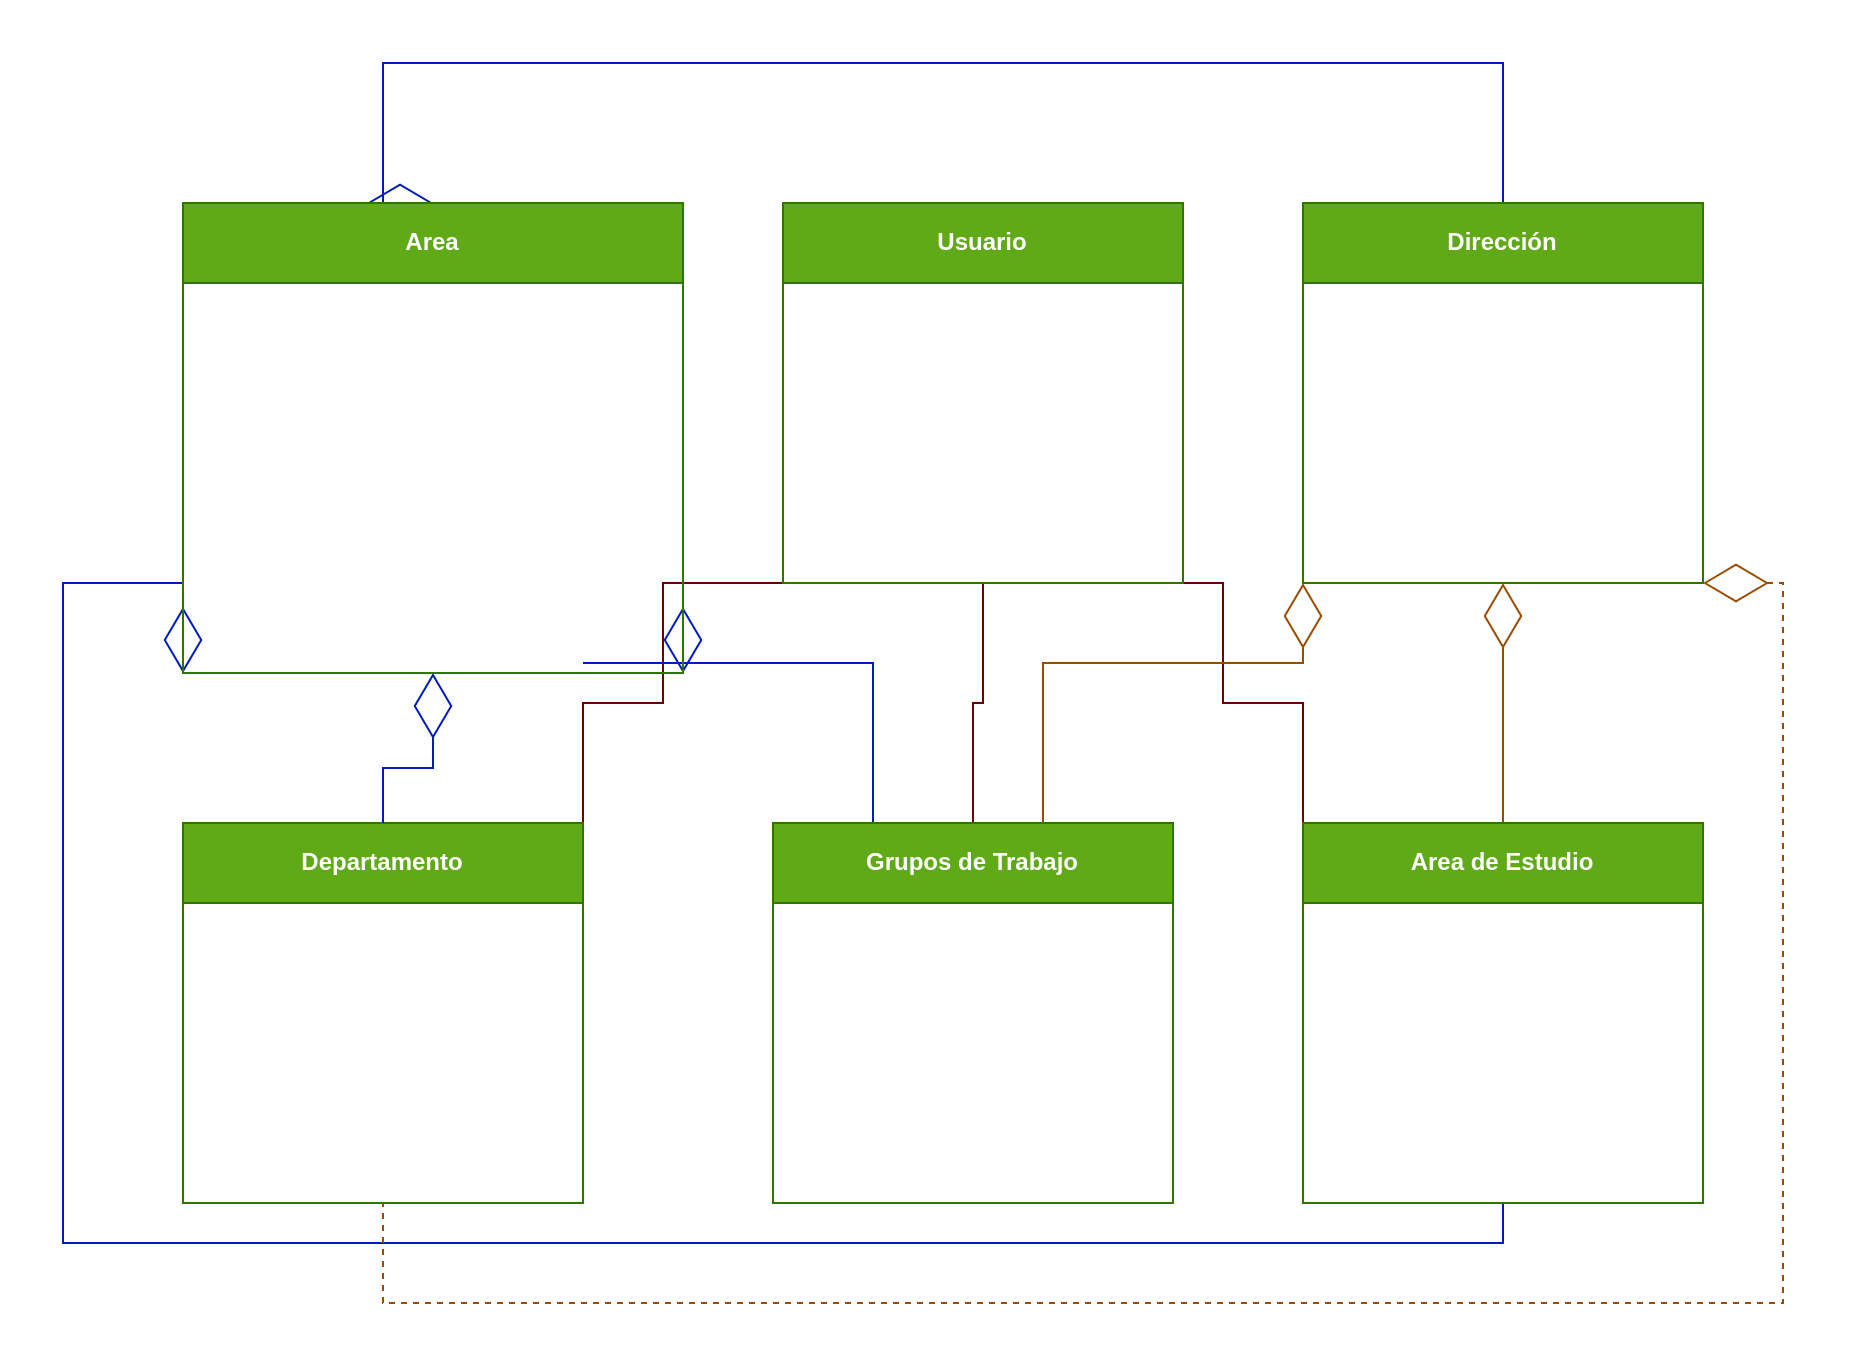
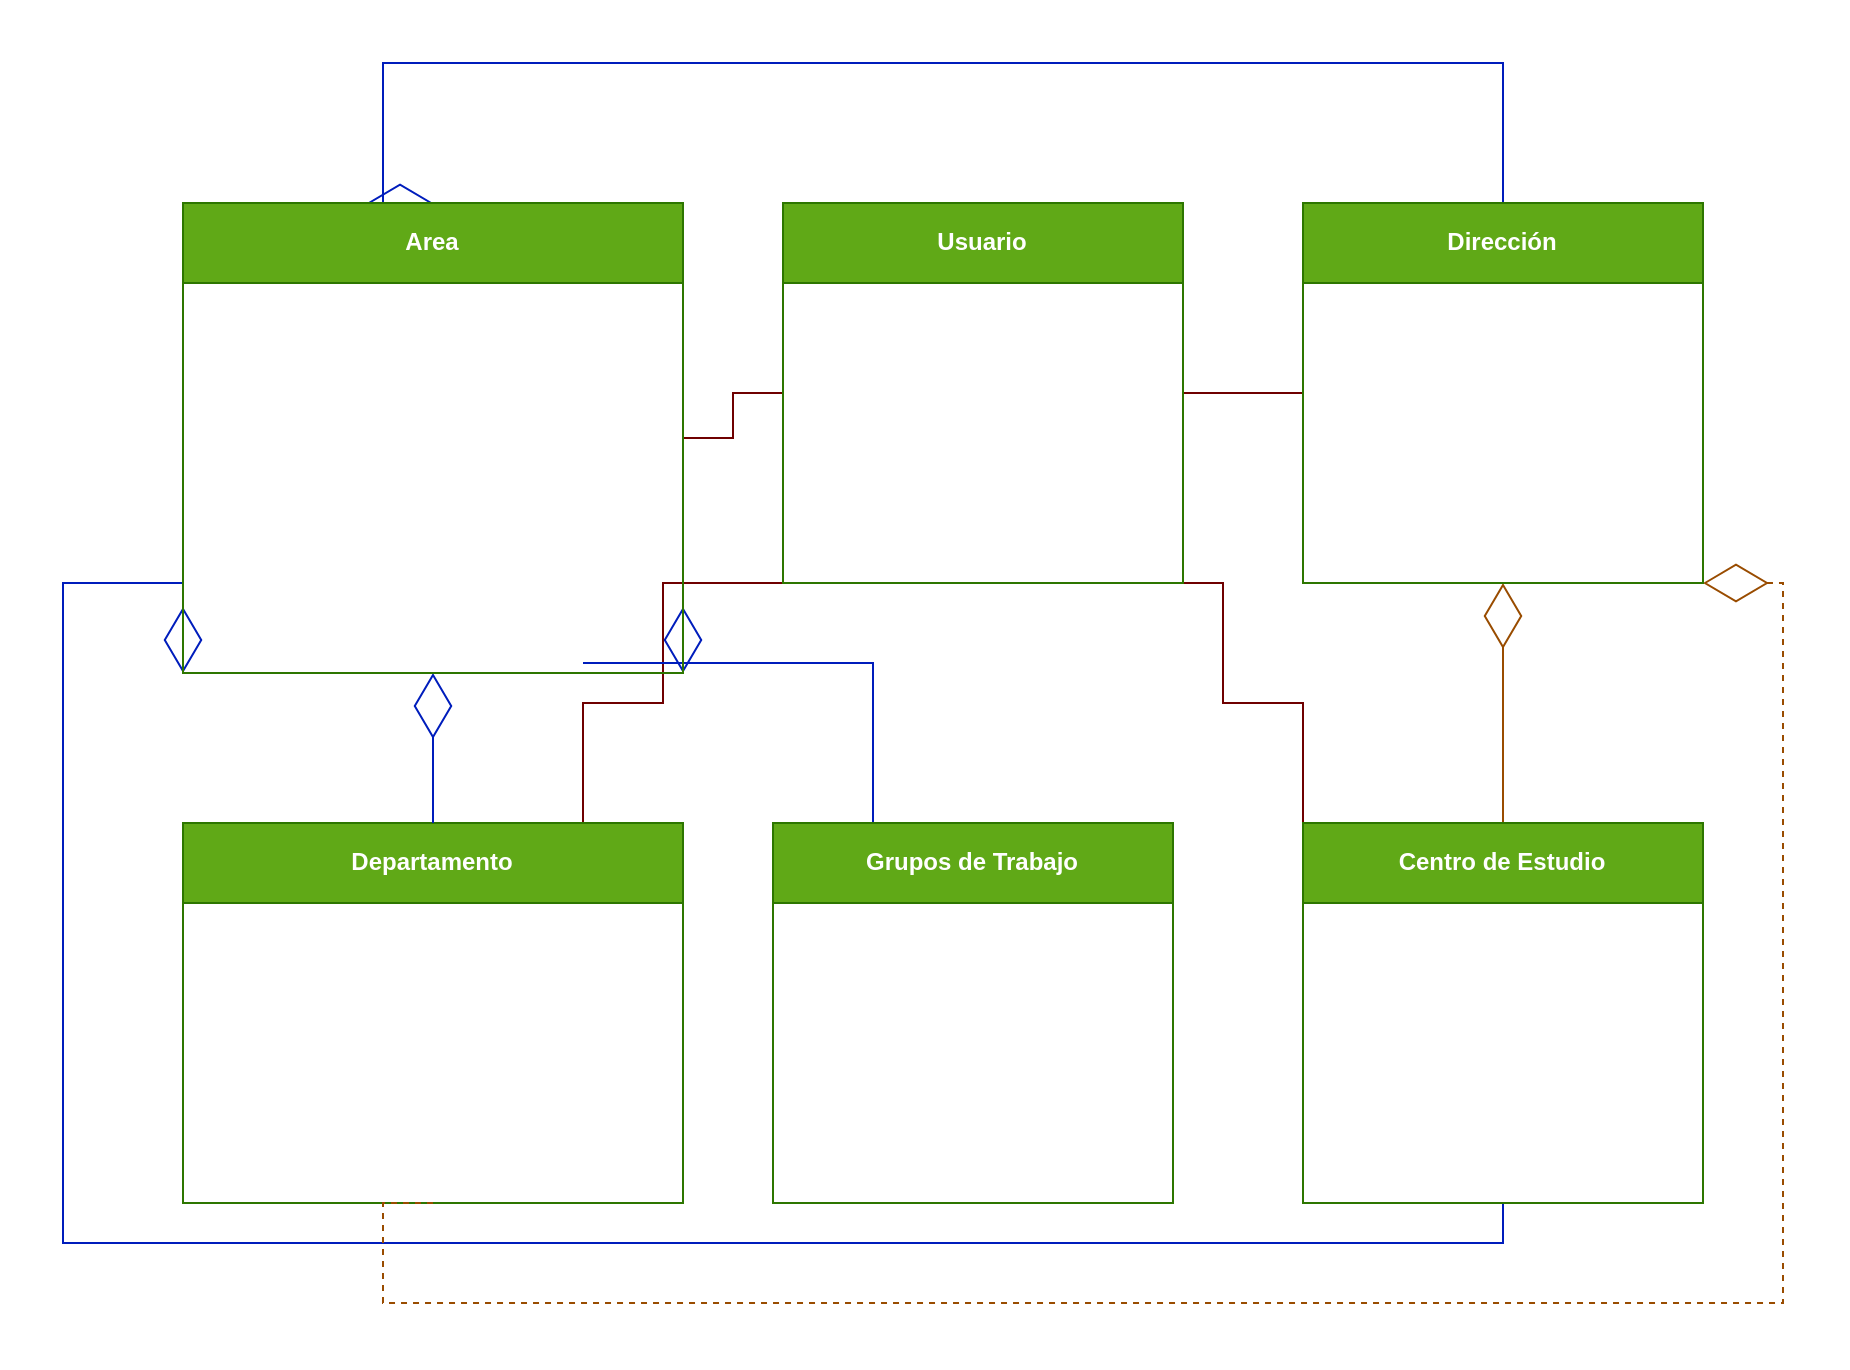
  <mxCell id="0" />
  <mxCell id="1" parent="0" />
- <mxCell id="4" style="edgeStyle=orthogonalEdgeStyle;rounded=0;orthogonalLoop=1;jettySize=auto;html=1;exitX=0.5;exitY=1;exitDx=0;exitDy=0;entryX=0.5;entryY=0;entryDx=0;entryDy=0;endArrow=none;startFill=0;fillColor=#a20025;strokeColor=#6F0000;" parent="1" source="7" target="18" edge="1"><mxGeometry relative="1" as="geometry" /></mxCell>
+ <mxCell id="2" style="edgeStyle=orthogonalEdgeStyle;rounded=0;orthogonalLoop=1;jettySize=auto;html=1;exitX=0;exitY=0.5;exitDx=0;exitDy=0;entryX=1;entryY=0.5;entryDx=0;entryDy=0;endArrow=none;startFill=0;fillColor=#a20025;strokeColor=#6F0000;" parent="1" source="7" target="13" edge="1"><mxGeometry relative="1" as="geometry" /></mxCell>
+ <mxCell id="3" style="edgeStyle=orthogonalEdgeStyle;rounded=0;orthogonalLoop=1;jettySize=auto;html=1;exitX=1;exitY=0.5;exitDx=0;exitDy=0;entryX=0;entryY=0.5;entryDx=0;entryDy=0;endArrow=none;startFill=0;fillColor=#a20025;strokeColor=#6F0000;" parent="1" source="7" target="17" edge="1"><mxGeometry relative="1" as="geometry" /></mxCell>
  <mxCell id="5" style="edgeStyle=orthogonalEdgeStyle;rounded=0;orthogonalLoop=1;jettySize=auto;html=1;exitX=0;exitY=1;exitDx=0;exitDy=0;entryX=1;entryY=0;entryDx=0;entryDy=0;endArrow=none;startFill=0;fillColor=#a20025;strokeColor=#6F0000;" parent="1" source="7" target="8" edge="1"><mxGeometry relative="1" as="geometry"><Array as="points"><mxPoint x="320" y="280" /><mxPoint x="320" y="340" /><mxPoint x="280" y="340" /></Array></mxGeometry></mxCell>
  <mxCell id="6" style="edgeStyle=orthogonalEdgeStyle;rounded=0;orthogonalLoop=1;jettySize=auto;html=1;exitX=1;exitY=1;exitDx=0;exitDy=0;entryX=0;entryY=0;entryDx=0;entryDy=0;endArrow=none;startFill=0;fillColor=#a20025;strokeColor=#6F0000;" parent="1" source="7" target="19" edge="1"><mxGeometry relative="1" as="geometry"><Array as="points"><mxPoint x="600" y="280" /><mxPoint x="600" y="340" /><mxPoint x="640" y="340" /></Array></mxGeometry></mxCell>
  <mxCell id="7" value="Usuario" style="swimlane;whiteSpace=wrap;html=1;startSize=40;fillColor=#60a917;fontColor=#ffffff;strokeColor=#2D7600;" parent="1" vertex="1"><mxGeometry x="380" y="90" width="200" height="190" as="geometry" /></mxCell>
- <mxCell id="8" value="Departamento" style="swimlane;whiteSpace=wrap;html=1;startSize=40;fillColor=#60a917;fontColor=#ffffff;strokeColor=#2D7600;" parent="1" vertex="1"><mxGeometry x="80" y="400" width="200" height="190" as="geometry" /></mxCell>
+ <mxCell id="8" value="Departamento" style="swimlane;whiteSpace=wrap;html=1;startSize=40;fillColor=#60a917;fontColor=#ffffff;strokeColor=#2D7600;" parent="1" vertex="1"><mxGeometry x="80" y="400" width="250" height="190" as="geometry" /></mxCell>
  <mxCell id="9" style="edgeStyle=orthogonalEdgeStyle;rounded=0;orthogonalLoop=1;jettySize=auto;html=1;exitX=0.5;exitY=0;exitDx=0;exitDy=0;entryX=0.5;entryY=0;entryDx=0;entryDy=0;startArrow=diamondThin;startFill=0;endArrow=none;startSize=30;fillColor=#0050ef;strokeColor=#001DBC;align=center;verticalAlign=middle;fontFamily=Helvetica;fontSize=11;fontColor=default;labelBackgroundColor=default;" parent="1" source="13" target="17" edge="1"><mxGeometry relative="1" as="geometry"><Array as="points"><mxPoint x="180" y="20" /><mxPoint x="740" y="20" /></Array></mxGeometry></mxCell>
  <mxCell id="10" style="edgeStyle=orthogonalEdgeStyle;rounded=0;orthogonalLoop=1;jettySize=auto;html=1;exitX=0.5;exitY=1;exitDx=0;exitDy=0;entryX=0.5;entryY=0;entryDx=0;entryDy=0;endArrow=none;startFill=0;startArrow=diamondThin;startSize=30;fillColor=#0050ef;strokeColor=#001DBC;" parent="1" source="13" target="8" edge="1"><mxGeometry relative="1" as="geometry" /></mxCell>
  <mxCell id="11" style="edgeStyle=orthogonalEdgeStyle;rounded=0;orthogonalLoop=1;jettySize=auto;html=1;exitX=1;exitY=1;exitDx=0;exitDy=0;entryX=0.25;entryY=0;entryDx=0;entryDy=0;fillColor=#0050ef;strokeColor=#001DBC;align=center;verticalAlign=middle;fontFamily=Helvetica;fontSize=11;fontColor=default;labelBackgroundColor=default;startArrow=diamondThin;startFill=0;startSize=30;endArrow=none;" parent="1" source="13" target="18" edge="1"><mxGeometry relative="1" as="geometry"><Array as="points"><mxPoint x="280" y="320" /><mxPoint x="410" y="320" /></Array></mxGeometry></mxCell>
  <mxCell id="12" style="edgeStyle=orthogonalEdgeStyle;rounded=0;orthogonalLoop=1;jettySize=auto;html=1;exitX=0;exitY=1;exitDx=0;exitDy=0;entryX=0.5;entryY=1;entryDx=0;entryDy=0;fillColor=#0050ef;strokeColor=#001DBC;align=center;verticalAlign=middle;fontFamily=Helvetica;fontSize=11;fontColor=default;labelBackgroundColor=default;startArrow=diamondThin;startFill=0;startSize=30;endArrow=none;" parent="1" source="13" target="19" edge="1"><mxGeometry relative="1" as="geometry"><Array as="points"><mxPoint x="20" y="280" /><mxPoint x="20" y="610" /><mxPoint x="740" y="610" /></Array></mxGeometry></mxCell>
  <mxCell id="13" value="Area" style="swimlane;whiteSpace=wrap;html=1;startSize=40;fillColor=#60a917;fontColor=#ffffff;strokeColor=#2D7600;" parent="1" vertex="1"><mxGeometry x="80" y="90" width="250" height="235" as="geometry" /></mxCell>
  <mxCell id="14" style="edgeStyle=orthogonalEdgeStyle;rounded=0;orthogonalLoop=1;jettySize=auto;html=1;exitX=0.5;exitY=1;exitDx=0;exitDy=0;strokeColor=#994C00;align=center;verticalAlign=middle;fontFamily=Helvetica;fontSize=11;fontColor=default;labelBackgroundColor=default;startArrow=diamondThin;startFill=0;startSize=30;endArrow=none;fillColor=#ffcccc;" parent="1" source="17" target="19" edge="1"><mxGeometry relative="1" as="geometry" /></mxCell>
- <mxCell id="15" style="edgeStyle=orthogonalEdgeStyle;rounded=0;orthogonalLoop=1;jettySize=auto;html=1;exitX=0;exitY=1;exitDx=0;exitDy=0;entryX=0.75;entryY=0;entryDx=0;entryDy=0;fillColor=#ffcccc;strokeColor=#994C00;align=center;verticalAlign=middle;fontFamily=Helvetica;fontSize=11;fontColor=default;labelBackgroundColor=default;startArrow=diamondThin;startFill=0;startSize=30;endArrow=none;" parent="1" source="17" target="18" edge="1"><mxGeometry relative="1" as="geometry"><Array as="points"><mxPoint x="640" y="320" /><mxPoint x="510" y="320" /></Array></mxGeometry></mxCell>
  <mxCell id="16" style="edgeStyle=orthogonalEdgeStyle;rounded=0;orthogonalLoop=1;jettySize=auto;html=1;exitX=1;exitY=1;exitDx=0;exitDy=0;fillColor=#ffcccc;strokeColor=#994C00;align=center;verticalAlign=middle;fontFamily=Helvetica;fontSize=11;fontColor=default;labelBackgroundColor=default;startArrow=diamondThin;startFill=0;startSize=30;endArrow=none;entryX=0.5;entryY=1;entryDx=0;entryDy=0;dashed=1;" parent="1" source="17" target="8" edge="1"><mxGeometry relative="1" as="geometry"><mxPoint x="450" y="680" as="targetPoint" /><Array as="points"><mxPoint x="880" y="280" /><mxPoint x="880" y="640" /><mxPoint x="180" y="640" /></Array></mxGeometry></mxCell>
  <mxCell id="17" value="Dirección" style="swimlane;whiteSpace=wrap;html=1;startSize=40;fillColor=#60a917;fontColor=#ffffff;strokeColor=#2D7600;" parent="1" vertex="1"><mxGeometry x="640" y="90" width="200" height="190" as="geometry" /></mxCell>
  <mxCell id="18" value="Grupos de Trabajo" style="swimlane;whiteSpace=wrap;html=1;startSize=40;fillColor=#60a917;fontColor=#ffffff;strokeColor=#2D7600;" parent="1" vertex="1"><mxGeometry x="375" y="400" width="200" height="190" as="geometry" /></mxCell>
- <mxCell id="19" value="Area de Estudio" style="swimlane;whiteSpace=wrap;html=1;startSize=40;fillColor=#60a917;fontColor=#ffffff;strokeColor=#2D7600;" parent="1" vertex="1"><mxGeometry x="640" y="400" width="200" height="190" as="geometry" /></mxCell>
+ <mxCell id="19" value="Centro de Estudio" style="swimlane;whiteSpace=wrap;html=1;startSize=40;fillColor=#60a917;fontColor=#ffffff;strokeColor=#2D7600;" parent="1" vertex="1"><mxGeometry x="640" y="400" width="200" height="190" as="geometry" /></mxCell>
